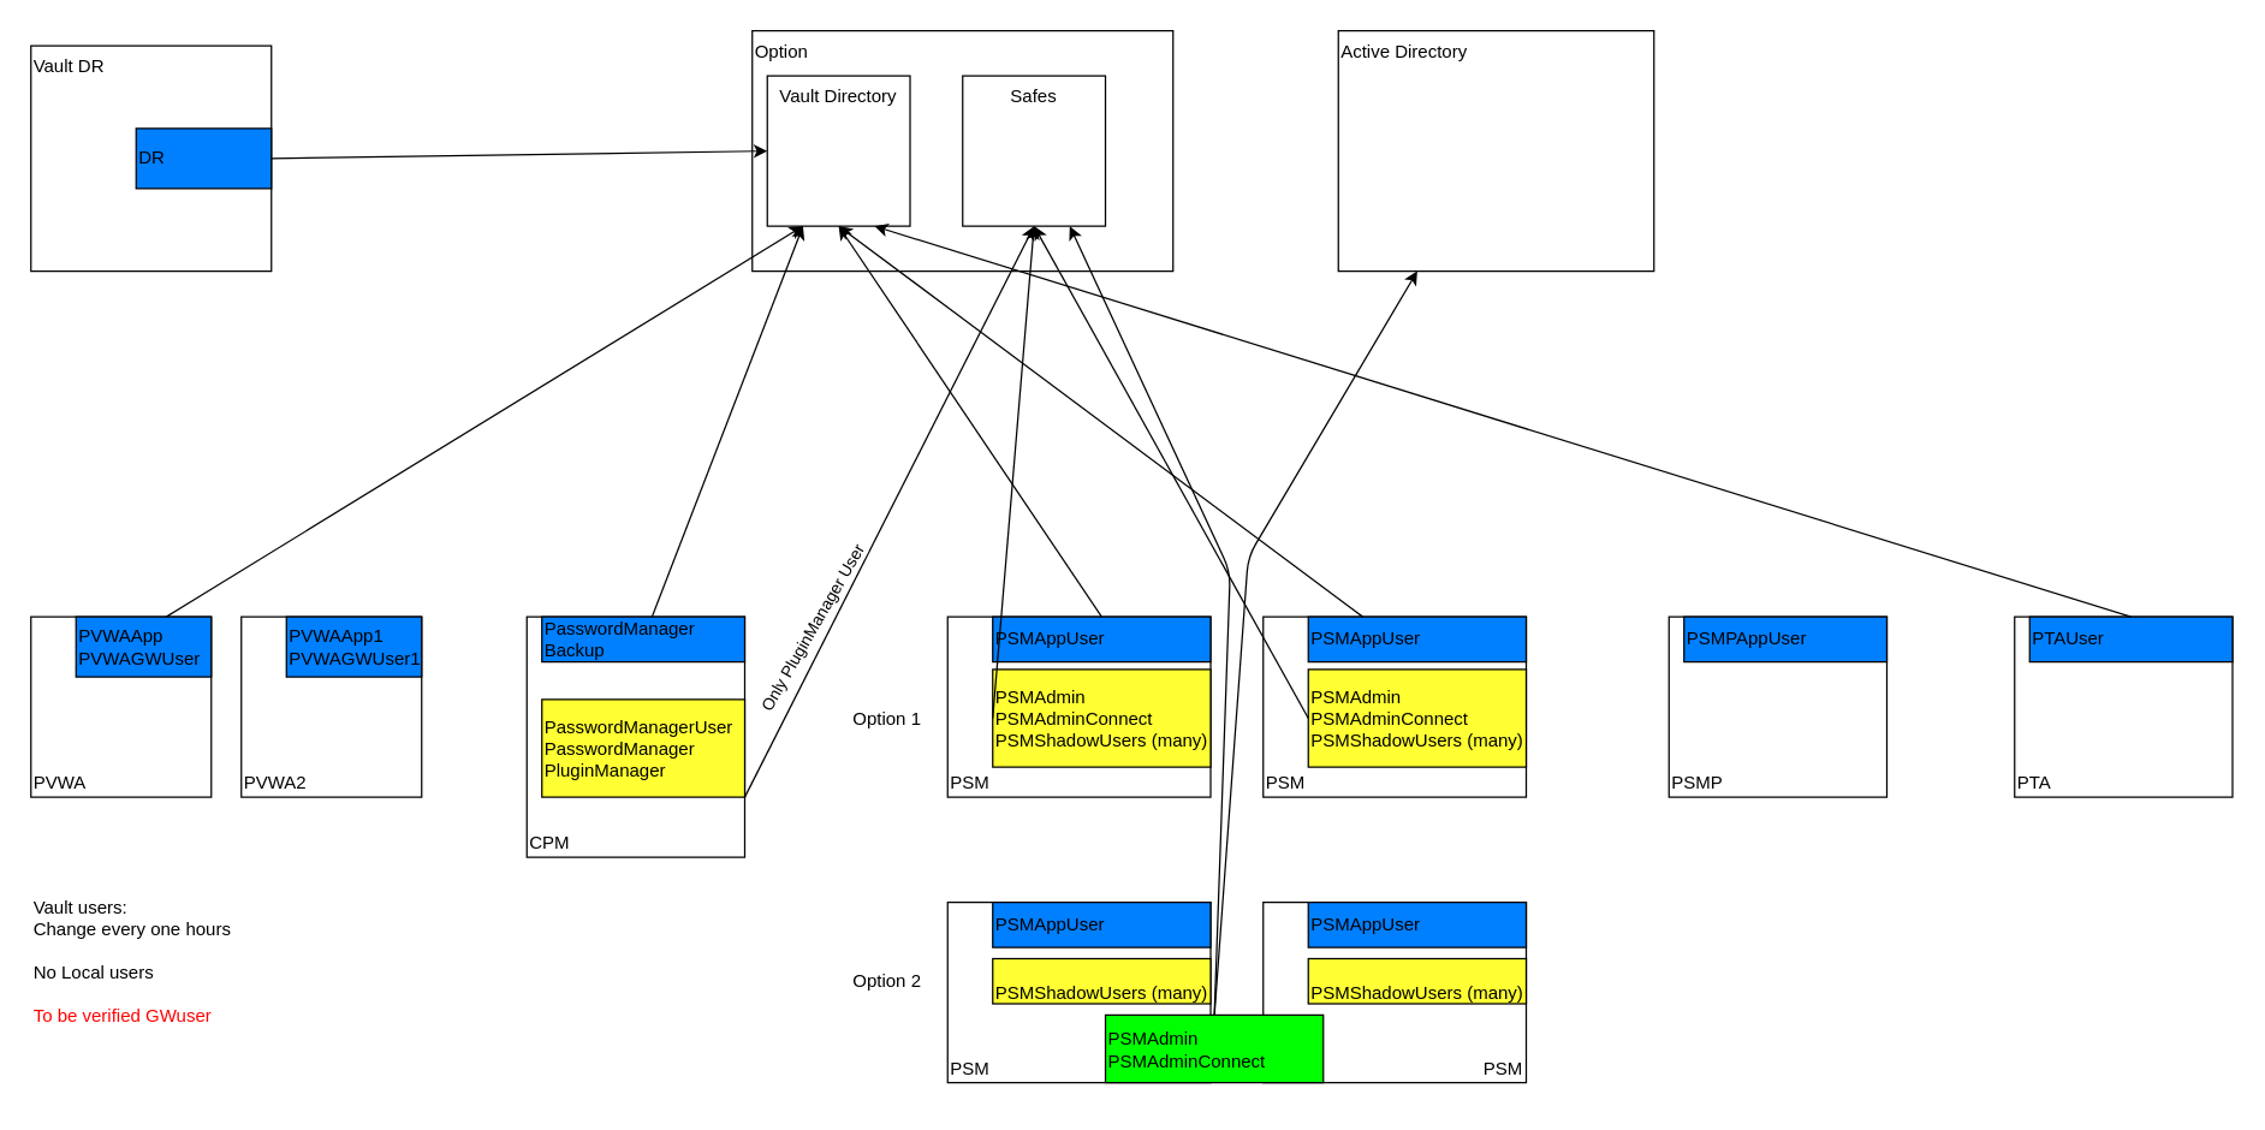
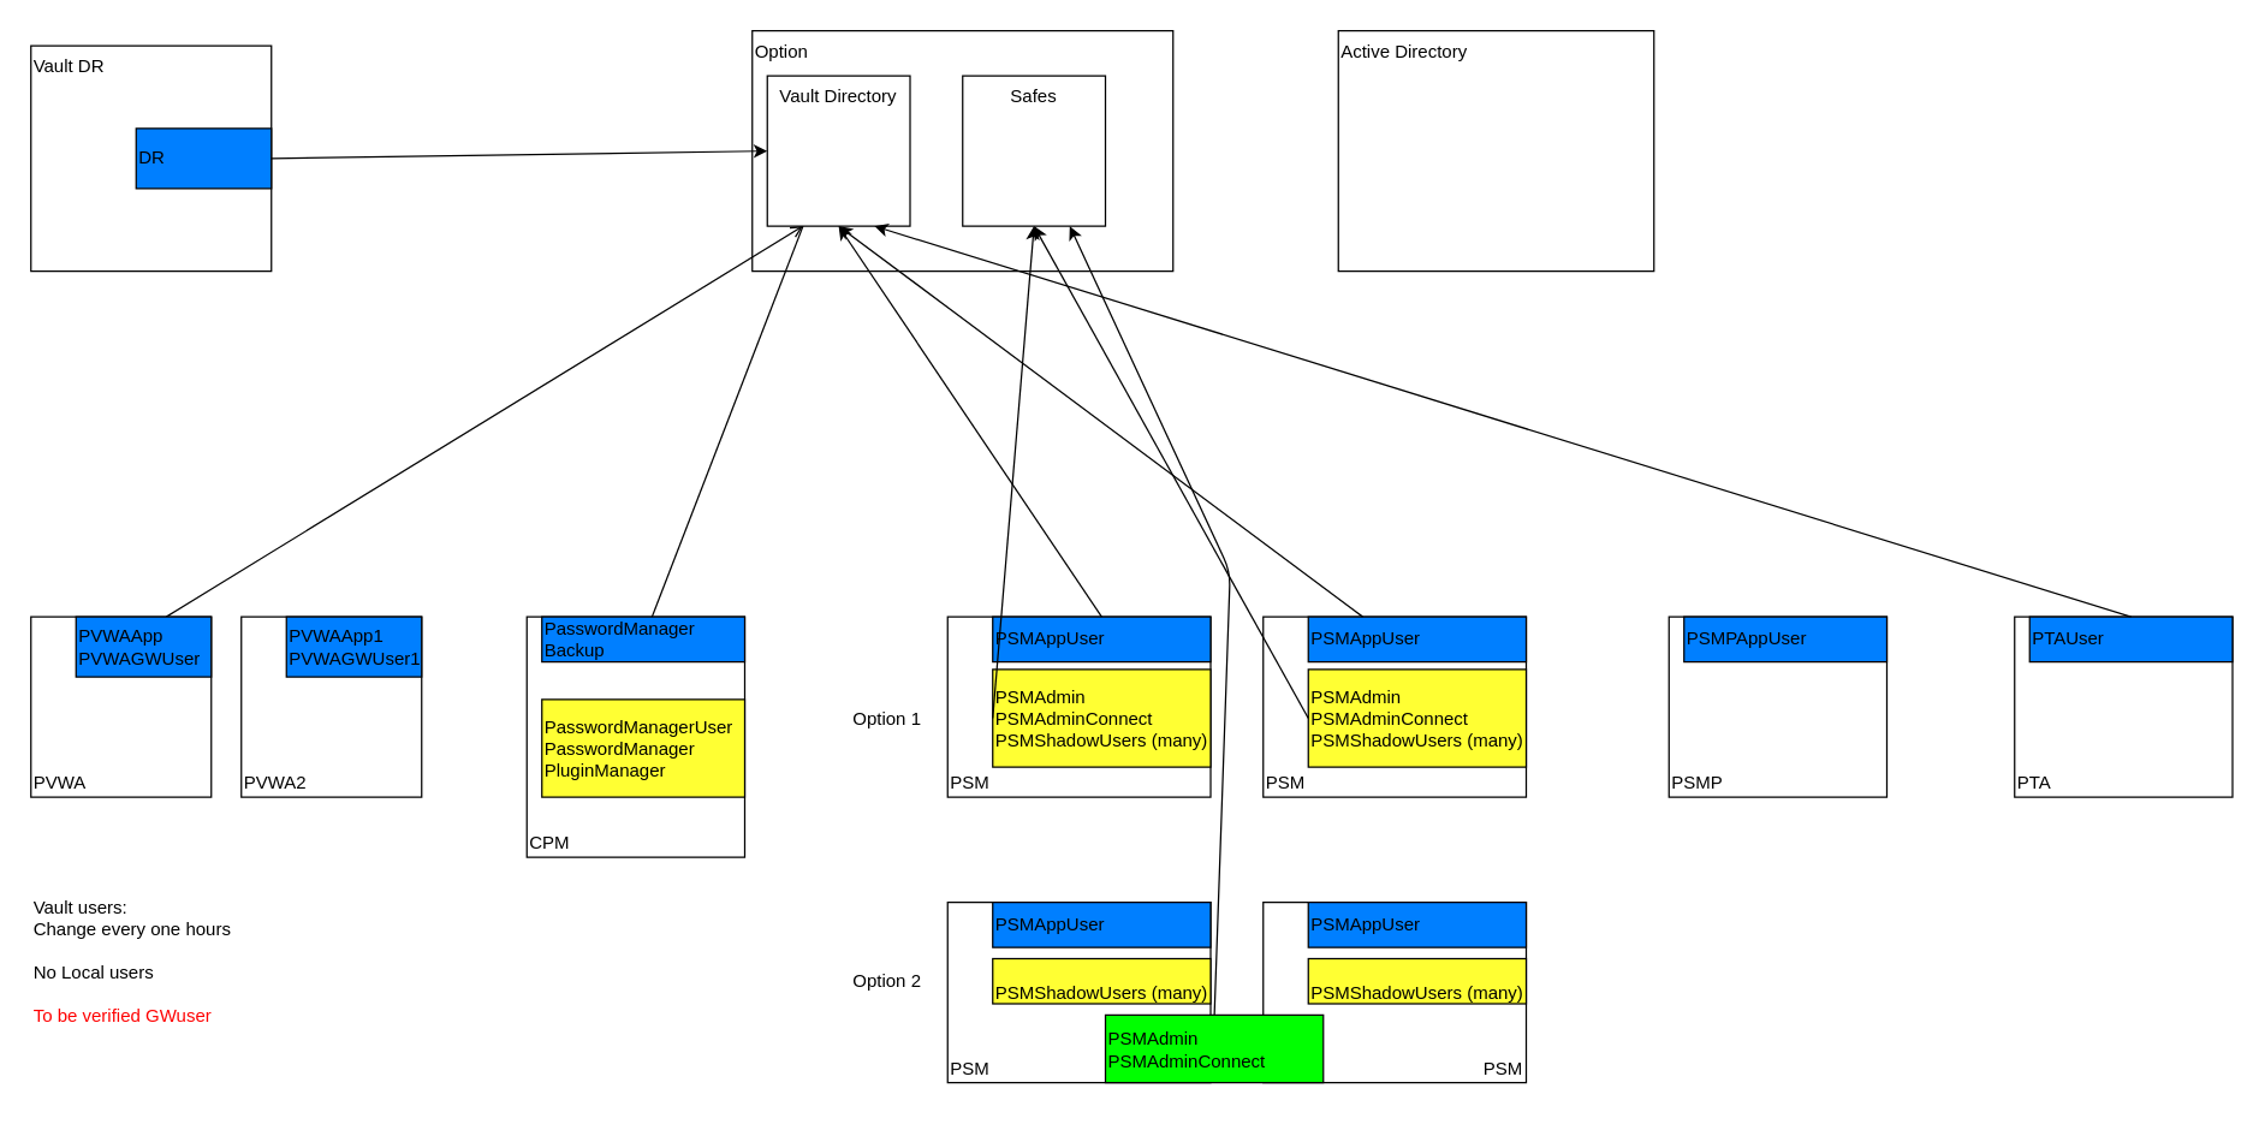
  <mxCell id="0" />
  <mxCell id="1" parent="0" />
  <mxCell id="2" value="Option" style="rounded=0;whiteSpace=wrap;html=1;verticalAlign=top;align=left;" vertex="1" parent="1"><mxGeometry x="500" y="20" width="280" height="160" as="geometry" /></mxCell>
  <mxCell id="3" value="PVWA" style="rounded=0;whiteSpace=wrap;html=1;align=left;verticalAlign=bottom;" vertex="1" parent="1"><mxGeometry x="20" y="410" width="120" height="120" as="geometry" /></mxCell>
- <mxCell id="4" value="" style="endArrow=classic;html=1;exitX=0.75;exitY=0;exitDx=0;exitDy=0;entryX=0.25;entryY=1;entryDx=0;entryDy=0;" edge="1" parent="1" source="3" target="13"><mxGeometry width="50" height="50" relative="1" as="geometry"><mxPoint x="380" y="430" as="sourcePoint" /><mxPoint x="430" y="380" as="targetPoint" /></mxGeometry></mxCell>
+ <mxCell id="4" value="" style="endArrow=open;html=1;exitX=0.75;exitY=0;exitDx=0;exitDy=0;entryX=0.25;entryY=1;entryDx=0;entryDy=0;" edge="1" parent="1" source="3" target="13"><mxGeometry width="50" height="50" relative="1" as="geometry"><mxPoint x="380" y="430" as="sourcePoint" /><mxPoint x="430" y="380" as="targetPoint" /></mxGeometry></mxCell>
  <mxCell id="5" value="PVWAApp&lt;br&gt;PVWAGWUser" style="rounded=0;whiteSpace=wrap;html=1;align=left;strokeColor=#000000;fillColor=#007FFF;" vertex="1" parent="1"><mxGeometry x="50" y="410" width="90" height="40" as="geometry" /></mxCell>
  <mxCell id="6" value="PVWA2" style="rounded=0;whiteSpace=wrap;html=1;align=left;verticalAlign=bottom;" vertex="1" parent="1"><mxGeometry x="160" y="410" width="120" height="120" as="geometry" /></mxCell>
  <mxCell id="7" value="PVWAApp1&lt;br&gt;PVWAGWUser1" style="rounded=0;whiteSpace=wrap;html=1;align=left;fillColor=#007FFF;" vertex="1" parent="1"><mxGeometry x="190" y="410" width="90" height="40" as="geometry" /></mxCell>
  <mxCell id="8" value="CPM" style="rounded=0;whiteSpace=wrap;html=1;align=left;verticalAlign=bottom;" vertex="1" parent="1"><mxGeometry x="350" y="410" width="145" height="160" as="geometry" /></mxCell>
  <mxCell id="9" value="PasswordManager&lt;br&gt;Backup" style="rounded=0;whiteSpace=wrap;html=1;align=left;fillColor=#007FFF;" vertex="1" parent="1"><mxGeometry x="360" y="410" width="135" height="30" as="geometry" /></mxCell>
- <mxCell id="10" value="" style="endArrow=classic;html=1;entryX=0.25;entryY=1;entryDx=0;entryDy=0;" edge="1" parent="1" source="9" target="13"><mxGeometry width="50" height="50" relative="1" as="geometry"><mxPoint x="262.5" y="420" as="sourcePoint" /><mxPoint x="505" y="260" as="targetPoint" /></mxGeometry></mxCell>
+ <mxCell id="10" value="" style="endArrow=none;html=1;entryX=0.25;entryY=1;entryDx=0;entryDy=0;" edge="1" parent="1" source="9" target="13"><mxGeometry width="50" height="50" relative="1" as="geometry"><mxPoint x="262.5" y="420" as="sourcePoint" /><mxPoint x="505" y="260" as="targetPoint" /></mxGeometry></mxCell>
  <mxCell id="11" value="Vault users:&lt;br&gt;Change every one hours&lt;br&gt;&lt;br&gt;No Local users&lt;br&gt;&lt;br&gt;&lt;font color=&quot;#ff0000&quot;&gt;To be verified GWuser&lt;/font&gt;" style="text;html=1;strokeColor=none;fillColor=none;align=left;verticalAlign=top;whiteSpace=wrap;rounded=0;" vertex="1" parent="1"><mxGeometry x="20" y="590" width="140" height="140" as="geometry" /></mxCell>
  <mxCell id="12" value="PasswordManagerUser&lt;br&gt;PasswordManager&lt;br&gt;PluginManager" style="rounded=0;whiteSpace=wrap;html=1;align=left;fillColor=#FFFF33;" vertex="1" parent="1"><mxGeometry x="360" y="465" width="135" height="65" as="geometry" /></mxCell>
  <mxCell id="13" value="&lt;font color=&quot;#000000&quot;&gt;Vault Directory&lt;/font&gt;" style="rounded=0;whiteSpace=wrap;html=1;strokeColor=#000000;fillColor=none;fontColor=#0000FF;align=center;verticalAlign=top;" vertex="1" parent="1"><mxGeometry x="510" y="50" width="95" height="100" as="geometry" /></mxCell>
  <mxCell id="14" value="&lt;font color=&quot;#000000&quot;&gt;Safes&lt;/font&gt;" style="rounded=0;whiteSpace=wrap;html=1;strokeColor=#000000;fillColor=none;fontColor=#0000FF;align=center;verticalAlign=top;" vertex="1" parent="1"><mxGeometry x="640" y="50" width="95" height="100" as="geometry" /></mxCell>
- <mxCell id="15" value="" style="endArrow=classic;html=1;fontColor=#0000FF;entryX=0.5;entryY=1;entryDx=0;entryDy=0;exitX=1;exitY=1;exitDx=0;exitDy=0;" edge="1" parent="1" source="12" target="14"><mxGeometry width="50" height="50" relative="1" as="geometry"><mxPoint x="550" y="440" as="sourcePoint" /><mxPoint x="600" y="390" as="targetPoint" /></mxGeometry></mxCell>
- <mxCell id="16" value="Only PluginManager User" style="edgeLabel;html=1;align=center;verticalAlign=middle;resizable=0;points=[];fontColor=#000000;rotation=-60;" vertex="1" connectable="0" parent="15"><mxGeometry x="0.16" y="-1" relative="1" as="geometry"><mxPoint x="-67.64" y="108.53" as="offset" /></mxGeometry></mxCell>
  <mxCell id="17" value="PSM" style="rounded=0;whiteSpace=wrap;html=1;align=left;verticalAlign=bottom;" vertex="1" parent="1"><mxGeometry x="630" y="410" width="175" height="120" as="geometry" /></mxCell>
  <mxCell id="18" value="PSMAppUser" style="rounded=0;whiteSpace=wrap;html=1;align=left;fillColor=#007FFF;" vertex="1" parent="1"><mxGeometry x="660" y="410" width="145" height="30" as="geometry" /></mxCell>
  <mxCell id="19" value="PSMAdmin&lt;br&gt;PSMAdminConnect&lt;br&gt;PSMShadowUsers (many)" style="rounded=0;whiteSpace=wrap;html=1;align=left;fillColor=#FFFF33;" vertex="1" parent="1"><mxGeometry x="660" y="445" width="145" height="65" as="geometry" /></mxCell>
  <mxCell id="20" value="Active Directory" style="rounded=0;whiteSpace=wrap;html=1;strokeColor=#000000;fillColor=#FFFFFF;fontColor=#000000;align=left;verticalAlign=top;" vertex="1" parent="1"><mxGeometry x="890" y="20" width="210" height="160" as="geometry" /></mxCell>
  <mxCell id="21" value="PSMP" style="rounded=0;whiteSpace=wrap;html=1;align=left;verticalAlign=bottom;" vertex="1" parent="1"><mxGeometry x="1110" y="410" width="145" height="120" as="geometry" /></mxCell>
  <mxCell id="22" value="PSMPAppUser" style="rounded=0;whiteSpace=wrap;html=1;align=left;fillColor=#007FFF;" vertex="1" parent="1"><mxGeometry x="1120" y="410" width="135" height="30" as="geometry" /></mxCell>
  <mxCell id="23" value="PSM" style="rounded=0;whiteSpace=wrap;html=1;align=left;verticalAlign=bottom;" vertex="1" parent="1"><mxGeometry x="630" y="600" width="175" height="120" as="geometry" /></mxCell>
  <mxCell id="24" value="PSMAppUser" style="rounded=0;whiteSpace=wrap;html=1;align=left;fillColor=#007FFF;" vertex="1" parent="1"><mxGeometry x="660" y="600" width="145" height="30" as="geometry" /></mxCell>
  <mxCell id="25" value="&lt;br&gt;PSMShadowUsers (many)" style="rounded=0;whiteSpace=wrap;html=1;align=left;fillColor=#FFFF33;verticalAlign=middle;horizontal=1;" vertex="1" parent="1"><mxGeometry x="660" y="637.5" width="145" height="30" as="geometry" /></mxCell>
  <mxCell id="26" value="Option 1" style="text;html=1;strokeColor=none;fillColor=none;align=center;verticalAlign=middle;whiteSpace=wrap;rounded=0;fontColor=#000000;" vertex="1" parent="1"><mxGeometry x="550" y="467.5" width="80" height="20" as="geometry" /></mxCell>
  <mxCell id="27" value="Option 2" style="text;html=1;strokeColor=none;fillColor=none;align=center;verticalAlign=middle;whiteSpace=wrap;rounded=0;fontColor=#000000;" vertex="1" parent="1"><mxGeometry x="550" y="642.5" width="80" height="20" as="geometry" /></mxCell>
  <mxCell id="28" value="PSM" style="rounded=0;whiteSpace=wrap;html=1;align=left;verticalAlign=bottom;" vertex="1" parent="1"><mxGeometry x="840" y="410" width="175" height="120" as="geometry" /></mxCell>
  <mxCell id="29" value="PSMAppUser" style="rounded=0;whiteSpace=wrap;html=1;align=left;fillColor=#007FFF;" vertex="1" parent="1"><mxGeometry x="870" y="410" width="145" height="30" as="geometry" /></mxCell>
  <mxCell id="30" value="PSMAdmin&lt;br&gt;PSMAdminConnect&lt;br&gt;PSMShadowUsers (many)" style="rounded=0;whiteSpace=wrap;html=1;align=left;fillColor=#FFFF33;" vertex="1" parent="1"><mxGeometry x="870" y="445" width="145" height="65" as="geometry" /></mxCell>
  <mxCell id="31" value="PSM" style="rounded=0;whiteSpace=wrap;html=1;align=right;verticalAlign=bottom;" vertex="1" parent="1"><mxGeometry x="840" y="600" width="175" height="120" as="geometry" /></mxCell>
  <mxCell id="32" value="PSMAppUser" style="rounded=0;whiteSpace=wrap;html=1;align=left;fillColor=#007FFF;" vertex="1" parent="1"><mxGeometry x="870" y="600" width="145" height="30" as="geometry" /></mxCell>
  <mxCell id="33" value="&lt;br&gt;PSMShadowUsers (many)" style="rounded=0;whiteSpace=wrap;html=1;align=left;fillColor=#FFFF33;verticalAlign=middle;horizontal=1;" vertex="1" parent="1"><mxGeometry x="870" y="637.5" width="145" height="30" as="geometry" /></mxCell>
  <mxCell id="34" value="PTA" style="rounded=0;whiteSpace=wrap;html=1;align=left;verticalAlign=bottom;" vertex="1" parent="1"><mxGeometry x="1340" y="410" width="145" height="120" as="geometry" /></mxCell>
  <mxCell id="35" value="PTAUser" style="rounded=0;whiteSpace=wrap;html=1;align=left;fillColor=#007FFF;" vertex="1" parent="1"><mxGeometry x="1350" y="410" width="135" height="30" as="geometry" /></mxCell>
  <mxCell id="36" value="" style="endArrow=classic;html=1;entryX=0.5;entryY=1;entryDx=0;entryDy=0;exitX=0.5;exitY=0;exitDx=0;exitDy=0;" edge="1" parent="1" source="18" target="13"><mxGeometry width="50" height="50" relative="1" as="geometry"><mxPoint x="443.295" y="420" as="sourcePoint" /><mxPoint x="543.75" y="160" as="targetPoint" /></mxGeometry></mxCell>
  <mxCell id="37" value="" style="endArrow=classic;html=1;entryX=0.5;entryY=1;entryDx=0;entryDy=0;exitX=0.25;exitY=0;exitDx=0;exitDy=0;" edge="1" parent="1" source="29" target="13"><mxGeometry width="50" height="50" relative="1" as="geometry"><mxPoint x="742.5" y="420" as="sourcePoint" /><mxPoint x="567.5" y="160" as="targetPoint" /></mxGeometry></mxCell>
  <mxCell id="38" value="" style="endArrow=classic;html=1;exitX=0;exitY=0.5;exitDx=0;exitDy=0;entryX=0.5;entryY=1;entryDx=0;entryDy=0;" edge="1" parent="1" source="19" target="14"><mxGeometry width="50" height="50" relative="1" as="geometry"><mxPoint x="742.5" y="420" as="sourcePoint" /><mxPoint x="688" y="160" as="targetPoint" /></mxGeometry></mxCell>
  <mxCell id="39" value="" style="endArrow=classic;html=1;exitX=0;exitY=0.5;exitDx=0;exitDy=0;entryX=0.5;entryY=1;entryDx=0;entryDy=0;" edge="1" parent="1" source="30" target="14"><mxGeometry width="50" height="50" relative="1" as="geometry"><mxPoint x="670" y="487.5" as="sourcePoint" /><mxPoint x="697.5" y="160" as="targetPoint" /></mxGeometry></mxCell>
  <mxCell id="40" value="PSMAdmin&lt;br&gt;PSMAdminConnect" style="rounded=0;whiteSpace=wrap;html=1;align=left;fillColor=#00FF00;" vertex="1" parent="1"><mxGeometry x="735" y="675" width="145" height="45" as="geometry" /></mxCell>
  <mxCell id="41" value="" style="endArrow=classic;html=1;entryX=0.75;entryY=1;entryDx=0;entryDy=0;exitX=0.5;exitY=0;exitDx=0;exitDy=0;" edge="1" parent="1" source="35" target="13"><mxGeometry width="50" height="50" relative="1" as="geometry"><mxPoint x="1197.5" y="420" as="sourcePoint" /><mxPoint x="591.25" y="160" as="targetPoint" /></mxGeometry></mxCell>
- <mxCell id="42" value="" style="endArrow=classic;html=1;fontColor=#000000;exitX=0.5;exitY=0;exitDx=0;exitDy=0;entryX=0.25;entryY=1;entryDx=0;entryDy=0;" edge="1" parent="1" source="40" target="20"><mxGeometry width="50" height="50" relative="1" as="geometry"><mxPoint x="860" y="370" as="sourcePoint" /><mxPoint x="910" y="320" as="targetPoint" /><Array as="points"><mxPoint x="830" y="370" /></Array></mxGeometry></mxCell>
  <mxCell id="43" value="" style="endArrow=classic;html=1;fontColor=#000000;entryX=0.75;entryY=1;entryDx=0;entryDy=0;exitX=0.5;exitY=0;exitDx=0;exitDy=0;" edge="1" parent="1" source="40" target="14"><mxGeometry width="50" height="50" relative="1" as="geometry"><mxPoint x="810" y="630" as="sourcePoint" /><mxPoint x="952.5" y="190" as="targetPoint" /><Array as="points"><mxPoint x="818" y="380" /></Array></mxGeometry></mxCell>
  <mxCell id="44" value="Vault DR" style="rounded=0;whiteSpace=wrap;html=1;align=left;verticalAlign=top;" vertex="1" parent="1"><mxGeometry x="20" y="30" width="160" height="150" as="geometry" /></mxCell>
  <mxCell id="45" value="DR" style="rounded=0;whiteSpace=wrap;html=1;align=left;strokeColor=#000000;fillColor=#007FFF;" vertex="1" parent="1"><mxGeometry x="90" y="85" width="90" height="40" as="geometry" /></mxCell>
  <mxCell id="46" value="" style="endArrow=classic;html=1;fontColor=#000000;exitX=1;exitY=0.5;exitDx=0;exitDy=0;entryX=0;entryY=0.5;entryDx=0;entryDy=0;" edge="1" parent="1" source="45" target="13"><mxGeometry width="50" height="50" relative="1" as="geometry"><mxPoint x="510" y="370" as="sourcePoint" /><mxPoint x="560" y="320" as="targetPoint" /></mxGeometry></mxCell>
